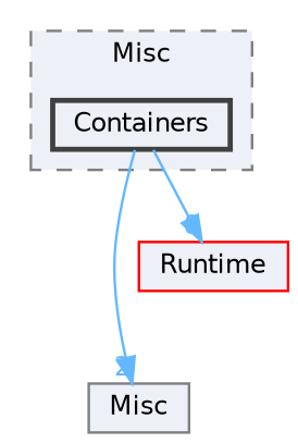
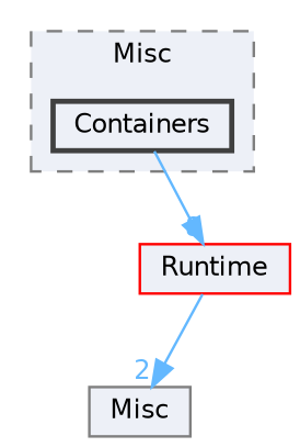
  digraph {
    compound=true
    node [fillcolor="#edf0f7" fontname=Helvetica fontsize=10 shape=box style=filled]
    edge [color=steelblue1 fontcolor=steelblue1 fontname=Helvetica fontsize=10 labeldistance=1.5 labelfontname=Helvetica labelfontsize=10]
    n1 [color=grey25 height=0.2 label=Containers style="filled,bold" width=0.4]
    n2 [color=grey50 height=0.2 label=Misc width=0.4]
    n3 [color=red height=0.2 label=Runtime width=0.4]
    subgraph cluster_1 {
      bgcolor="#edf0f7"
      fontname=Helvetica
      fontsize=10
      label=Misc
      pencolor=grey50
      style="filled,dashed"
      n1
    }
-   n1 -> n2 [headlabel=2]
+   n3 -> n2 [headlabel=2]
    n1 -> n3 [headlabel=8]
  }
